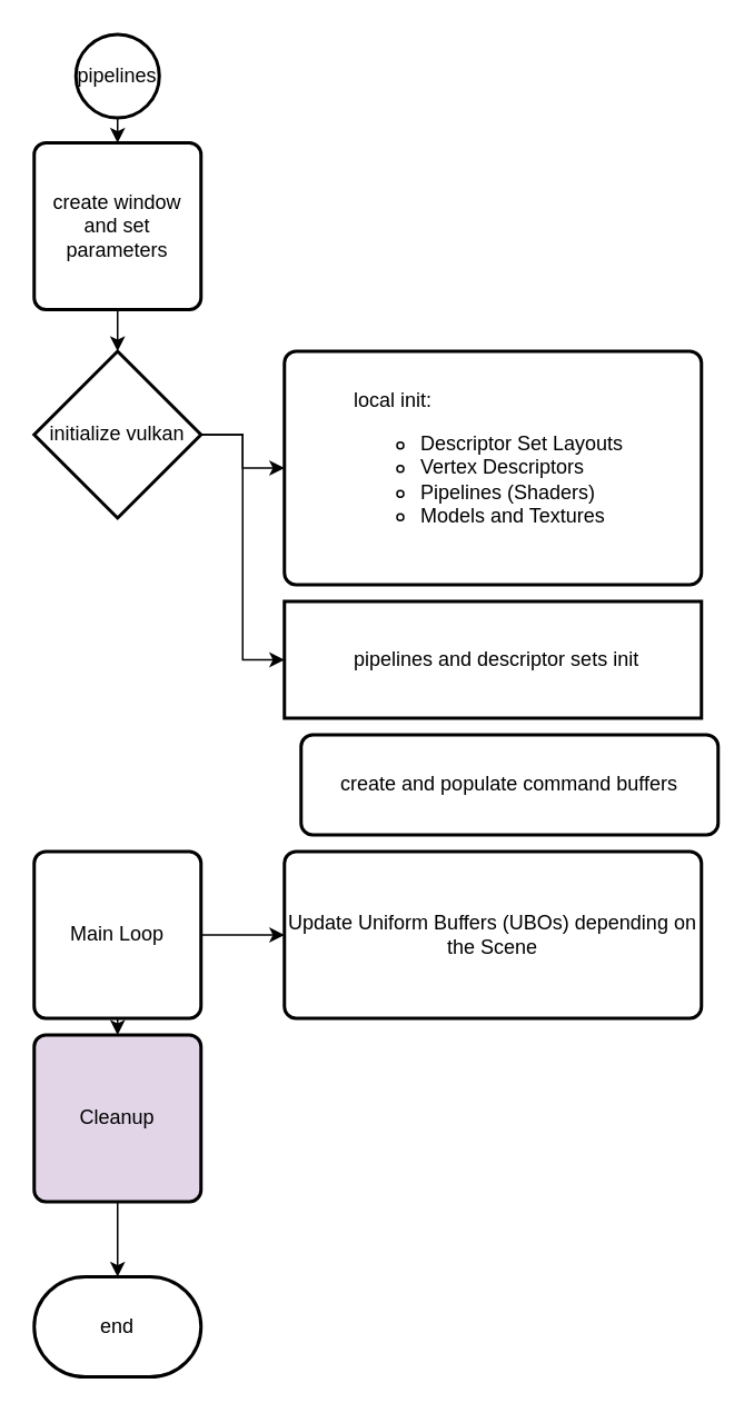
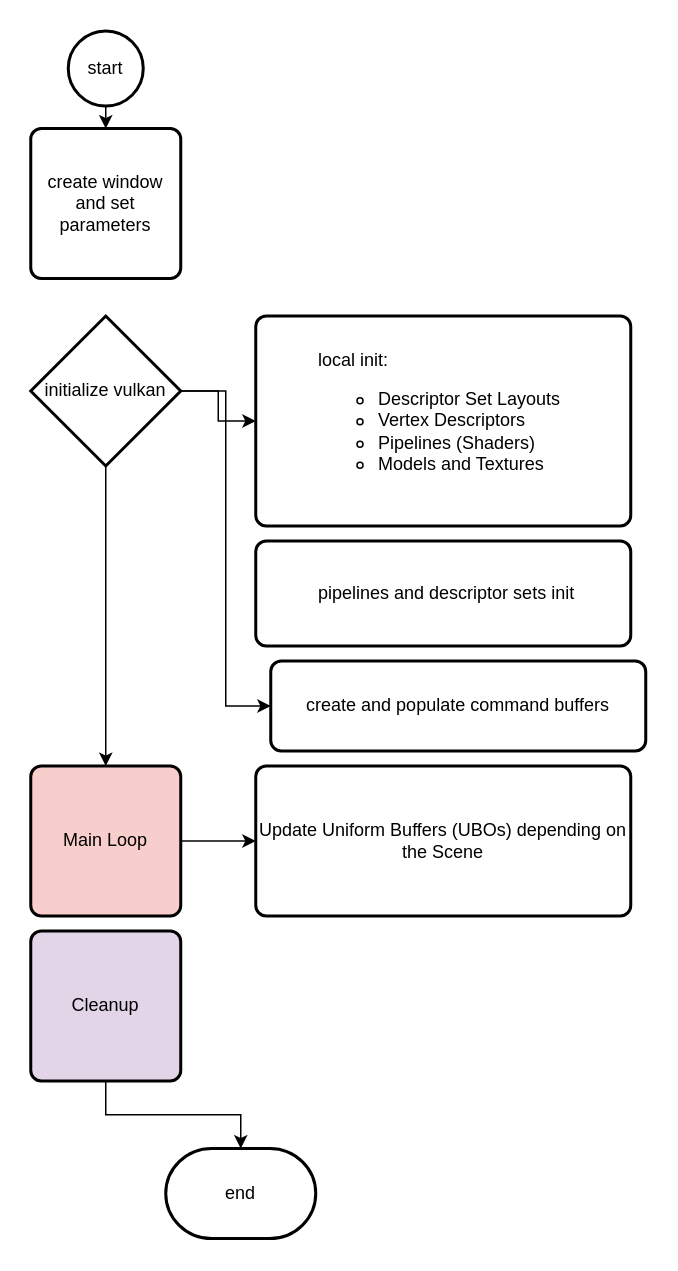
  <mxCell id="0" />
  <mxCell id="1" parent="0" />
  <mxCell id="2" style="edgeStyle=orthogonalEdgeStyle;rounded=0;orthogonalLoop=1;jettySize=auto;html=1;exitX=0.5;exitY=1;exitDx=0;exitDy=0;exitPerimeter=0;entryX=0.5;entryY=0;entryDx=0;entryDy=0;" edge="1" parent="1" source="3" target="5"><mxGeometry relative="1" as="geometry" /></mxCell>
- <mxCell id="3" value="pipelines" style="strokeWidth=2;html=1;shape=mxgraph.flowchart.start_1;whiteSpace=wrap;" vertex="1" parent="1"><mxGeometry x="45" y="20" width="50" height="50" as="geometry" /></mxCell>
- <mxCell id="4" style="edgeStyle=orthogonalEdgeStyle;rounded=0;orthogonalLoop=1;jettySize=auto;html=1;exitX=0.5;exitY=1;exitDx=0;exitDy=0;entryX=0.5;entryY=0;entryDx=0;entryDy=0;" edge="1" parent="1" source="5" target="10"><mxGeometry relative="1" as="geometry" /></mxCell>
+ <mxCell id="3" value="start" style="strokeWidth=2;html=1;shape=mxgraph.flowchart.start_1;whiteSpace=wrap;" vertex="1" parent="1"><mxGeometry x="45" y="20" width="50" height="50" as="geometry" /></mxCell>
  <mxCell id="5" value="create window and set parameters" style="rounded=1;whiteSpace=wrap;html=1;absoluteArcSize=1;arcSize=14;strokeWidth=2;" vertex="1" parent="1"><mxGeometry x="20" y="85" width="100" height="100" as="geometry" /></mxCell>
  <mxCell id="6" style="edgeStyle=orthogonalEdgeStyle;rounded=0;orthogonalLoop=1;jettySize=auto;html=1;exitX=1;exitY=0.5;exitDx=0;exitDy=0;entryX=0;entryY=0.5;entryDx=0;entryDy=0;" edge="1" parent="1" source="10" target="11"><mxGeometry relative="1" as="geometry" /></mxCell>
- <mxCell id="7" style="edgeStyle=orthogonalEdgeStyle;rounded=0;orthogonalLoop=1;jettySize=auto;html=1;exitX=1;exitY=0.5;exitDx=0;exitDy=0;entryX=0;entryY=0.5;entryDx=0;entryDy=0;" edge="1" parent="1" source="10" target="12"><mxGeometry relative="1" as="geometry" /></mxCell>
+ <mxCell id="8" style="edgeStyle=orthogonalEdgeStyle;rounded=0;orthogonalLoop=1;jettySize=auto;html=1;exitX=1;exitY=0.5;exitDx=0;exitDy=0;entryX=0;entryY=0.5;entryDx=0;entryDy=0;" edge="1" parent="1" source="10" target="13"><mxGeometry relative="1" as="geometry" /></mxCell>
+ <mxCell id="9" style="edgeStyle=orthogonalEdgeStyle;rounded=0;orthogonalLoop=1;jettySize=auto;html=1;exitX=0.5;exitY=1;exitDx=0;exitDy=0;entryX=0.5;entryY=0;entryDx=0;entryDy=0;" edge="1" parent="1" source="10" target="16"><mxGeometry relative="1" as="geometry" /></mxCell>
  <mxCell id="10" value="initialize vulkan" style="rhombus;whiteSpace=wrap;html=1;absoluteArcSize=1;arcSize=14;strokeWidth=2;" vertex="1" parent="1"><mxGeometry x="20" y="210" width="100" height="100" as="geometry" /></mxCell>
  <mxCell id="11" value="&lt;blockquote style=&quot;margin: 0 0 0 40px; border: none; padding: 0px;&quot;&gt;local init:&lt;/blockquote&gt;&lt;div&gt;&lt;ul&gt;&lt;ul&gt;&lt;li&gt;Descriptor Set Layouts&lt;/li&gt;&lt;li&gt;Vertex Descriptors&lt;/li&gt;&lt;li&gt;Pipelines (Shaders)&lt;/li&gt;&lt;li&gt;Models and Textures&lt;/li&gt;&lt;/ul&gt;&lt;/ul&gt;&lt;/div&gt;" style="rounded=1;whiteSpace=wrap;html=1;absoluteArcSize=1;arcSize=14;strokeWidth=2;align=left;" vertex="1" parent="1"><mxGeometry x="170" y="210" width="250" height="140" as="geometry" /></mxCell>
- <mxCell id="12" value="&lt;blockquote style=&quot;margin: 0 0 0 40px; border: none; padding: 0px;&quot;&gt;pipelines and descriptor sets init&lt;/blockquote&gt;" style="whiteSpace=wrap;html=1;absoluteArcSize=1;arcSize=14;strokeWidth=2;align=left;rounded=0;" vertex="1" parent="1"><mxGeometry x="170" y="360" width="250" height="70" as="geometry" /></mxCell>
+ <mxCell id="12" value="&lt;blockquote style=&quot;margin: 0 0 0 40px; border: none; padding: 0px;&quot;&gt;pipelines and descriptor sets init&lt;/blockquote&gt;" style="rounded=1;whiteSpace=wrap;html=1;absoluteArcSize=1;arcSize=14;strokeWidth=2;align=left;" vertex="1" parent="1"><mxGeometry x="170" y="360" width="250" height="70" as="geometry" /></mxCell>
  <mxCell id="13" value="create and populate command buffers" style="rounded=1;whiteSpace=wrap;html=1;absoluteArcSize=1;arcSize=14;strokeWidth=2;" vertex="1" parent="1"><mxGeometry x="180" y="440" width="250" height="60" as="geometry" /></mxCell>
  <mxCell id="14" style="edgeStyle=orthogonalEdgeStyle;rounded=0;orthogonalLoop=1;jettySize=auto;html=1;exitX=1;exitY=0.5;exitDx=0;exitDy=0;entryX=0;entryY=0.5;entryDx=0;entryDy=0;" edge="1" parent="1" source="16" target="17"><mxGeometry relative="1" as="geometry" /></mxCell>
- <mxCell id="15" style="edgeStyle=orthogonalEdgeStyle;rounded=0;orthogonalLoop=1;jettySize=auto;html=1;exitX=0.5;exitY=1;exitDx=0;exitDy=0;entryX=0.5;entryY=0;entryDx=0;entryDy=0;" edge="1" parent="1" source="16" target="19"><mxGeometry relative="1" as="geometry" /></mxCell>
- <mxCell id="16" value="Main Loop" style="rounded=1;whiteSpace=wrap;html=1;absoluteArcSize=1;arcSize=14;strokeWidth=2;" vertex="1" parent="1"><mxGeometry x="20" y="510" width="100" height="100" as="geometry" /></mxCell>
+ <mxCell id="16" value="Main Loop" style="rounded=1;whiteSpace=wrap;html=1;absoluteArcSize=1;arcSize=14;strokeWidth=2;fillColor=#f8cecc;" vertex="1" parent="1"><mxGeometry x="20" y="510" width="100" height="100" as="geometry" /></mxCell>
  <mxCell id="17" value="Update Uniform Buffers (UBOs) depending on the Scene" style="rounded=1;whiteSpace=wrap;html=1;absoluteArcSize=1;arcSize=14;strokeWidth=2;" vertex="1" parent="1"><mxGeometry x="170" y="510" width="250" height="100" as="geometry" /></mxCell>
- <mxCell id="18" value="end" style="strokeWidth=2;html=1;shape=mxgraph.flowchart.terminator;whiteSpace=wrap;" vertex="1" parent="1"><mxGeometry x="20" y="765" width="100" height="60" as="geometry" /></mxCell>
+ <mxCell id="18" value="end" style="strokeWidth=2;html=1;shape=mxgraph.flowchart.terminator;whiteSpace=wrap;" vertex="1" parent="1"><mxGeometry x="110" y="765" width="100" height="60" as="geometry" /></mxCell>
  <mxCell id="19" value="Cleanup" style="rounded=1;whiteSpace=wrap;html=1;absoluteArcSize=1;arcSize=14;strokeWidth=2;fillColor=#e1d5e7;" vertex="1" parent="1"><mxGeometry x="20" y="620" width="100" height="100" as="geometry" /></mxCell>
  <mxCell id="20" style="edgeStyle=orthogonalEdgeStyle;rounded=0;orthogonalLoop=1;jettySize=auto;html=1;exitX=0.5;exitY=1;exitDx=0;exitDy=0;entryX=0.5;entryY=0;entryDx=0;entryDy=0;entryPerimeter=0;" edge="1" parent="1" source="19" target="18"><mxGeometry relative="1" as="geometry" /></mxCell>
